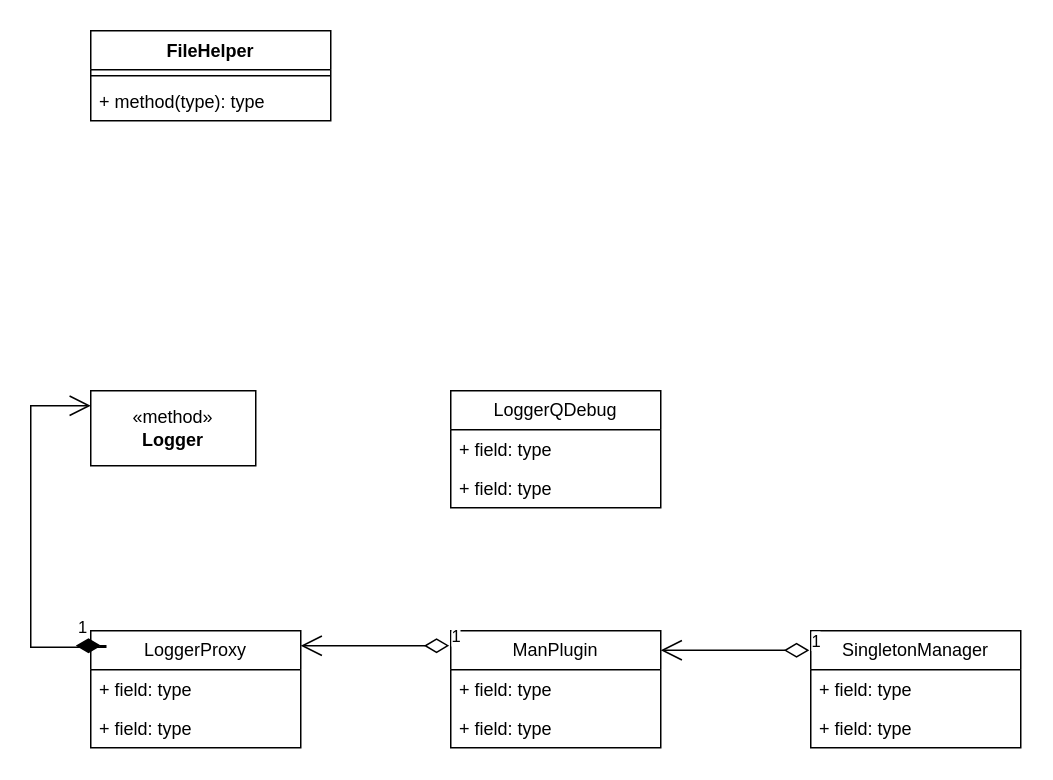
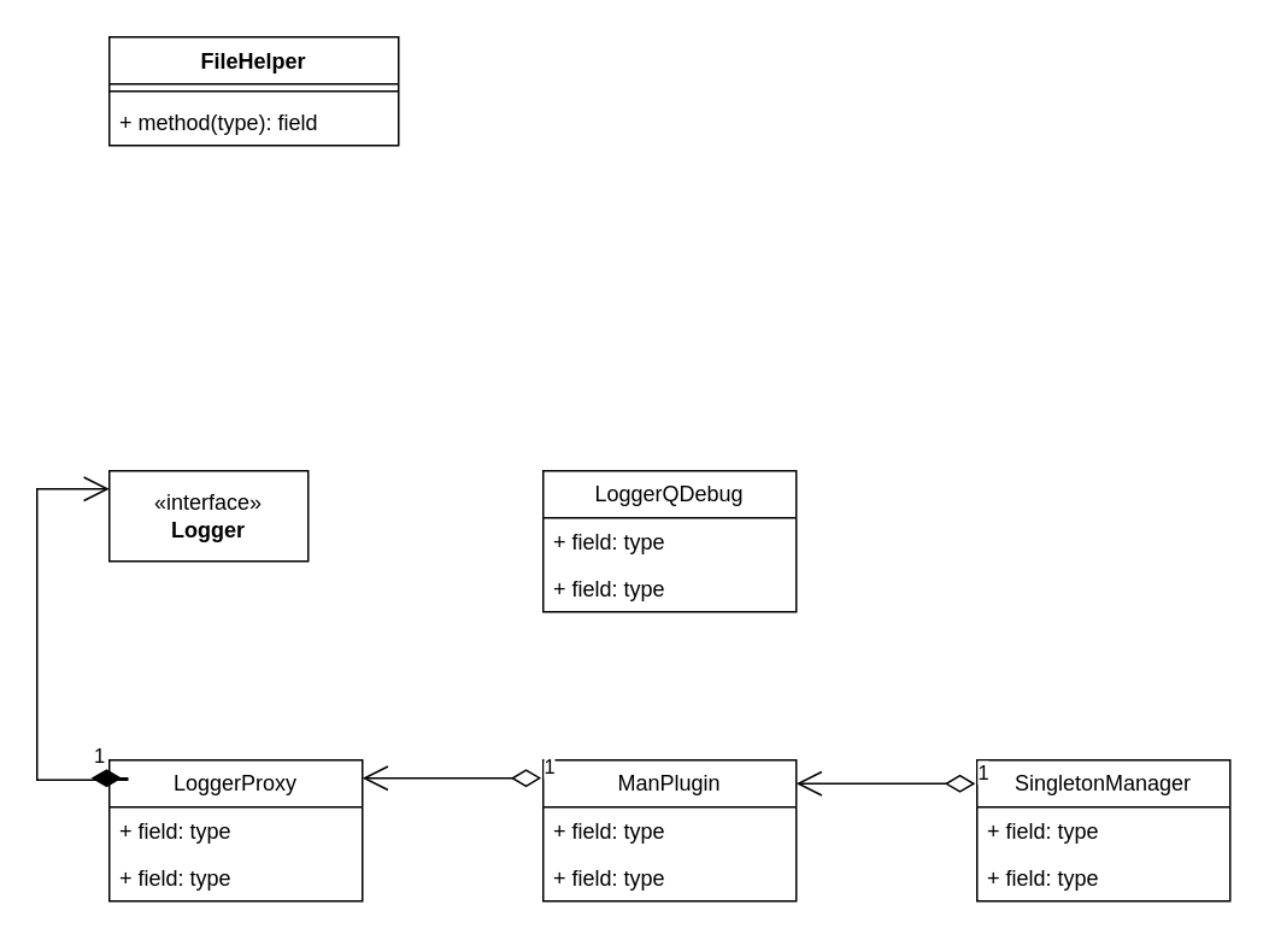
  <mxCell id="0" />
  <mxCell id="1" parent="0" />
  <mxCell id="2" value="LoggerQDebug" style="swimlane;fontStyle=0;childLayout=stackLayout;horizontal=1;startSize=26;fillColor=none;horizontalStack=0;resizeParent=1;resizeParentMax=0;resizeLast=0;collapsible=1;marginBottom=0;whiteSpace=wrap;html=1;" vertex="1" parent="1"><mxGeometry x="300" y="260" width="140" height="78" as="geometry" /></mxCell>
  <mxCell id="3" value="+ field: type" style="text;strokeColor=none;fillColor=none;align=left;verticalAlign=top;spacingLeft=4;spacingRight=4;overflow=hidden;rotatable=0;points=[[0,0.5],[1,0.5]];portConstraint=eastwest;whiteSpace=wrap;html=1;" vertex="1" parent="2"><mxGeometry y="26" width="140" height="26" as="geometry" /></mxCell>
  <mxCell id="4" value="+ field: type" style="text;strokeColor=none;fillColor=none;align=left;verticalAlign=top;spacingLeft=4;spacingRight=4;overflow=hidden;rotatable=0;points=[[0,0.5],[1,0.5]];portConstraint=eastwest;whiteSpace=wrap;html=1;" vertex="1" parent="2"><mxGeometry y="52" width="140" height="26" as="geometry" /></mxCell>
  <mxCell id="5" value="LoggerProxy" style="swimlane;fontStyle=0;childLayout=stackLayout;horizontal=1;startSize=26;fillColor=none;horizontalStack=0;resizeParent=1;resizeParentMax=0;resizeLast=0;collapsible=1;marginBottom=0;whiteSpace=wrap;html=1;" vertex="1" parent="1"><mxGeometry x="60" y="420" width="140" height="78" as="geometry" /></mxCell>
  <mxCell id="6" value="+ field: type" style="text;strokeColor=none;fillColor=none;align=left;verticalAlign=top;spacingLeft=4;spacingRight=4;overflow=hidden;rotatable=0;points=[[0,0.5],[1,0.5]];portConstraint=eastwest;whiteSpace=wrap;html=1;" vertex="1" parent="5"><mxGeometry y="26" width="140" height="26" as="geometry" /></mxCell>
  <mxCell id="7" value="+ field: type" style="text;strokeColor=none;fillColor=none;align=left;verticalAlign=top;spacingLeft=4;spacingRight=4;overflow=hidden;rotatable=0;points=[[0,0.5],[1,0.5]];portConstraint=eastwest;whiteSpace=wrap;html=1;" vertex="1" parent="5"><mxGeometry y="52" width="140" height="26" as="geometry" /></mxCell>
  <mxCell id="8" value="1" style="endArrow=open;html=1;endSize=12;startArrow=diamondThin;startSize=14;startFill=1;edgeStyle=orthogonalEdgeStyle;align=left;verticalAlign=bottom;rounded=0;" edge="1" parent="1"><mxGeometry x="-1" y="3" relative="1" as="geometry"><mxPoint x="50" y="430" as="sourcePoint" /><mxPoint x="60" y="270" as="targetPoint" /><Array as="points"><mxPoint x="70" y="430" /><mxPoint x="70" y="431" /><mxPoint x="20" y="431" /><mxPoint x="20" y="270" /></Array></mxGeometry></mxCell>
  <mxCell id="9" value="FileHelper" style="swimlane;fontStyle=1;align=center;verticalAlign=top;childLayout=stackLayout;horizontal=1;startSize=26;horizontalStack=0;resizeParent=1;resizeParentMax=0;resizeLast=0;collapsible=1;marginBottom=0;whiteSpace=wrap;html=1;" vertex="1" parent="1"><mxGeometry x="60" y="20" width="160" height="60" as="geometry" /></mxCell>
  <mxCell id="10" value="" style="line;strokeWidth=1;fillColor=none;align=left;verticalAlign=middle;spacingTop=-1;spacingLeft=3;spacingRight=3;rotatable=0;labelPosition=right;points=[];portConstraint=eastwest;strokeColor=inherit;" vertex="1" parent="9"><mxGeometry y="26" width="160" height="8" as="geometry" /></mxCell>
- <mxCell id="11" value="+ method(type): type" style="text;strokeColor=none;fillColor=none;align=left;verticalAlign=top;spacingLeft=4;spacingRight=4;overflow=hidden;rotatable=0;points=[[0,0.5],[1,0.5]];portConstraint=eastwest;whiteSpace=wrap;html=1;" vertex="1" parent="9"><mxGeometry y="34" width="160" height="26" as="geometry" /></mxCell>
- <mxCell id="12" value="«method»&lt;br&gt;&lt;b&gt;Logger&lt;/b&gt;" style="html=1;whiteSpace=wrap;" vertex="1" parent="1"><mxGeometry x="60" y="260" width="110" height="50" as="geometry" /></mxCell>
+ <mxCell id="11" value="+ method(type): field" style="text;strokeColor=none;fillColor=none;align=left;verticalAlign=top;spacingLeft=4;spacingRight=4;overflow=hidden;rotatable=0;points=[[0,0.5],[1,0.5]];portConstraint=eastwest;whiteSpace=wrap;html=1;" vertex="1" parent="9"><mxGeometry y="34" width="160" height="26" as="geometry" /></mxCell>
+ <mxCell id="12" value="«interface»&lt;br&gt;&lt;b&gt;Logger&lt;/b&gt;" style="html=1;whiteSpace=wrap;" vertex="1" parent="1"><mxGeometry x="60" y="260" width="110" height="50" as="geometry" /></mxCell>
  <mxCell id="13" value="ManPlugin" style="swimlane;fontStyle=0;childLayout=stackLayout;horizontal=1;startSize=26;fillColor=none;horizontalStack=0;resizeParent=1;resizeParentMax=0;resizeLast=0;collapsible=1;marginBottom=0;whiteSpace=wrap;html=1;" vertex="1" parent="1"><mxGeometry x="300" y="420" width="140" height="78" as="geometry" /></mxCell>
  <mxCell id="14" value="+ field: type" style="text;strokeColor=none;fillColor=none;align=left;verticalAlign=top;spacingLeft=4;spacingRight=4;overflow=hidden;rotatable=0;points=[[0,0.5],[1,0.5]];portConstraint=eastwest;whiteSpace=wrap;html=1;" vertex="1" parent="13"><mxGeometry y="26" width="140" height="26" as="geometry" /></mxCell>
  <mxCell id="15" value="+ field: type" style="text;strokeColor=none;fillColor=none;align=left;verticalAlign=top;spacingLeft=4;spacingRight=4;overflow=hidden;rotatable=0;points=[[0,0.5],[1,0.5]];portConstraint=eastwest;whiteSpace=wrap;html=1;" vertex="1" parent="13"><mxGeometry y="52" width="140" height="26" as="geometry" /></mxCell>
  <mxCell id="16" value="SingletonManager" style="swimlane;fontStyle=0;childLayout=stackLayout;horizontal=1;startSize=26;fillColor=none;horizontalStack=0;resizeParent=1;resizeParentMax=0;resizeLast=0;collapsible=1;marginBottom=0;whiteSpace=wrap;html=1;" vertex="1" parent="1"><mxGeometry x="540" y="420" width="140" height="78" as="geometry" /></mxCell>
  <mxCell id="17" value="+ field: type" style="text;strokeColor=none;fillColor=none;align=left;verticalAlign=top;spacingLeft=4;spacingRight=4;overflow=hidden;rotatable=0;points=[[0,0.5],[1,0.5]];portConstraint=eastwest;whiteSpace=wrap;html=1;" vertex="1" parent="16"><mxGeometry y="26" width="140" height="26" as="geometry" /></mxCell>
  <mxCell id="18" value="+ field: type" style="text;strokeColor=none;fillColor=none;align=left;verticalAlign=top;spacingLeft=4;spacingRight=4;overflow=hidden;rotatable=0;points=[[0,0.5],[1,0.5]];portConstraint=eastwest;whiteSpace=wrap;html=1;" vertex="1" parent="16"><mxGeometry y="52" width="140" height="26" as="geometry" /></mxCell>
  <mxCell id="19" value="1" style="endArrow=open;html=1;endSize=12;startArrow=diamondThin;startSize=14;startFill=0;edgeStyle=orthogonalEdgeStyle;align=left;verticalAlign=bottom;rounded=0;exitX=-0.007;exitY=0.128;exitDx=0;exitDy=0;exitPerimeter=0;" edge="1" parent="1" source="13"><mxGeometry x="-1" y="3" relative="1" as="geometry"><mxPoint x="290" y="430" as="sourcePoint" /><mxPoint x="200" y="430" as="targetPoint" /></mxGeometry></mxCell>
  <mxCell id="20" value="1" style="endArrow=open;html=1;endSize=12;startArrow=diamondThin;startSize=14;startFill=0;edgeStyle=orthogonalEdgeStyle;align=left;verticalAlign=bottom;rounded=0;exitX=-0.007;exitY=0.167;exitDx=0;exitDy=0;exitPerimeter=0;" edge="1" parent="1" source="16"><mxGeometry x="-1" y="3" relative="1" as="geometry"><mxPoint x="309" y="440" as="sourcePoint" /><mxPoint x="440" y="433" as="targetPoint" /></mxGeometry></mxCell>
